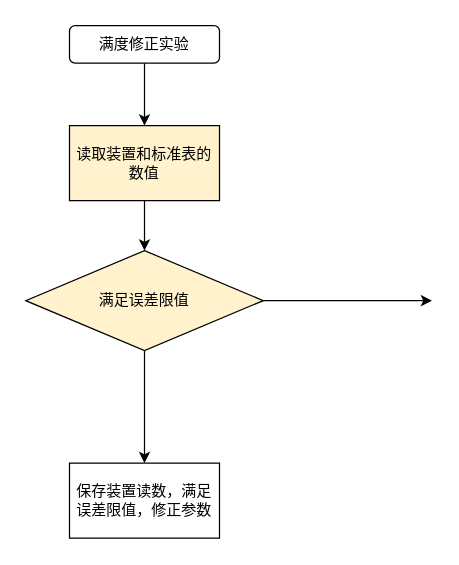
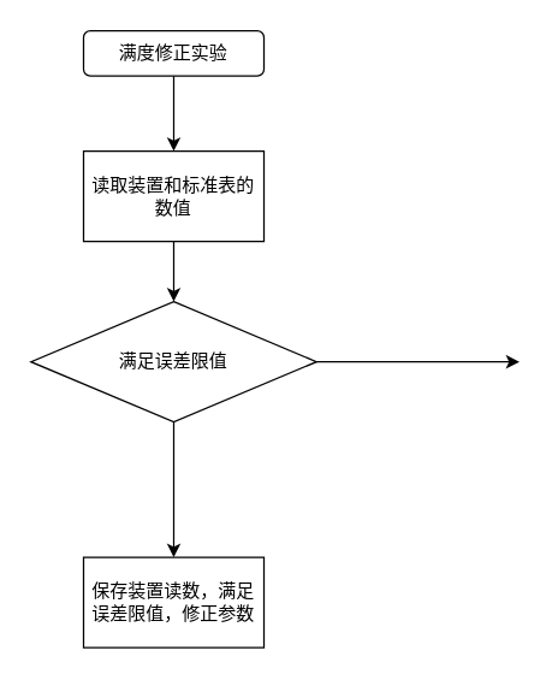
  <mxCell id="0" />
  <mxCell id="1" parent="0" />
  <mxCell id="2" value="" style="edgeStyle=orthogonalEdgeStyle;rounded=0;orthogonalLoop=1;jettySize=auto;html=1;" edge="1" parent="1" source="3" target="5"><mxGeometry relative="1" as="geometry" /></mxCell>
  <mxCell id="3" value="满度修正实验" style="whiteSpace=wrap;html=1;rounded=1;" vertex="1" parent="1"><mxGeometry x="55" y="20" width="120" height="30" as="geometry" /></mxCell>
  <mxCell id="4" value="" style="edgeStyle=orthogonalEdgeStyle;rounded=0;orthogonalLoop=1;jettySize=auto;html=1;" edge="1" parent="1" source="5" target="8"><mxGeometry relative="1" as="geometry" /></mxCell>
- <mxCell id="5" value="读取装置和标准表的数值" style="rounded=0;whiteSpace=wrap;html=1;fillColor=#fff2cc;" vertex="1" parent="1"><mxGeometry x="55" y="100" width="120" height="60" as="geometry" /></mxCell>
+ <mxCell id="5" value="读取装置和标准表的数值" style="rounded=0;whiteSpace=wrap;html=1;" vertex="1" parent="1"><mxGeometry x="55" y="100" width="120" height="60" as="geometry" /></mxCell>
  <mxCell id="6" value="" style="edgeStyle=orthogonalEdgeStyle;rounded=0;orthogonalLoop=1;jettySize=auto;html=1;" edge="1" parent="1" source="8" target="9"><mxGeometry relative="1" as="geometry" /></mxCell>
  <mxCell id="7" style="edgeStyle=orthogonalEdgeStyle;rounded=0;orthogonalLoop=1;jettySize=auto;html=1;" edge="1" parent="1" source="8"><mxGeometry relative="1" as="geometry"><mxPoint x="345" y="240" as="targetPoint" /></mxGeometry></mxCell>
- <mxCell id="8" value="满足误差限值" style="rhombus;whiteSpace=wrap;html=1;fillColor=#fff2cc;" vertex="1" parent="1"><mxGeometry x="20" y="200" width="190" height="80" as="geometry" /></mxCell>
+ <mxCell id="8" value="满足误差限值" style="rhombus;whiteSpace=wrap;html=1;" vertex="1" parent="1"><mxGeometry x="20" y="200" width="190" height="80" as="geometry" /></mxCell>
  <mxCell id="9" value="保存装置读数，满足误差限值，修正参数" style="whiteSpace=wrap;html=1;" vertex="1" parent="1"><mxGeometry x="55" y="370" width="120" height="60" as="geometry" /></mxCell>
